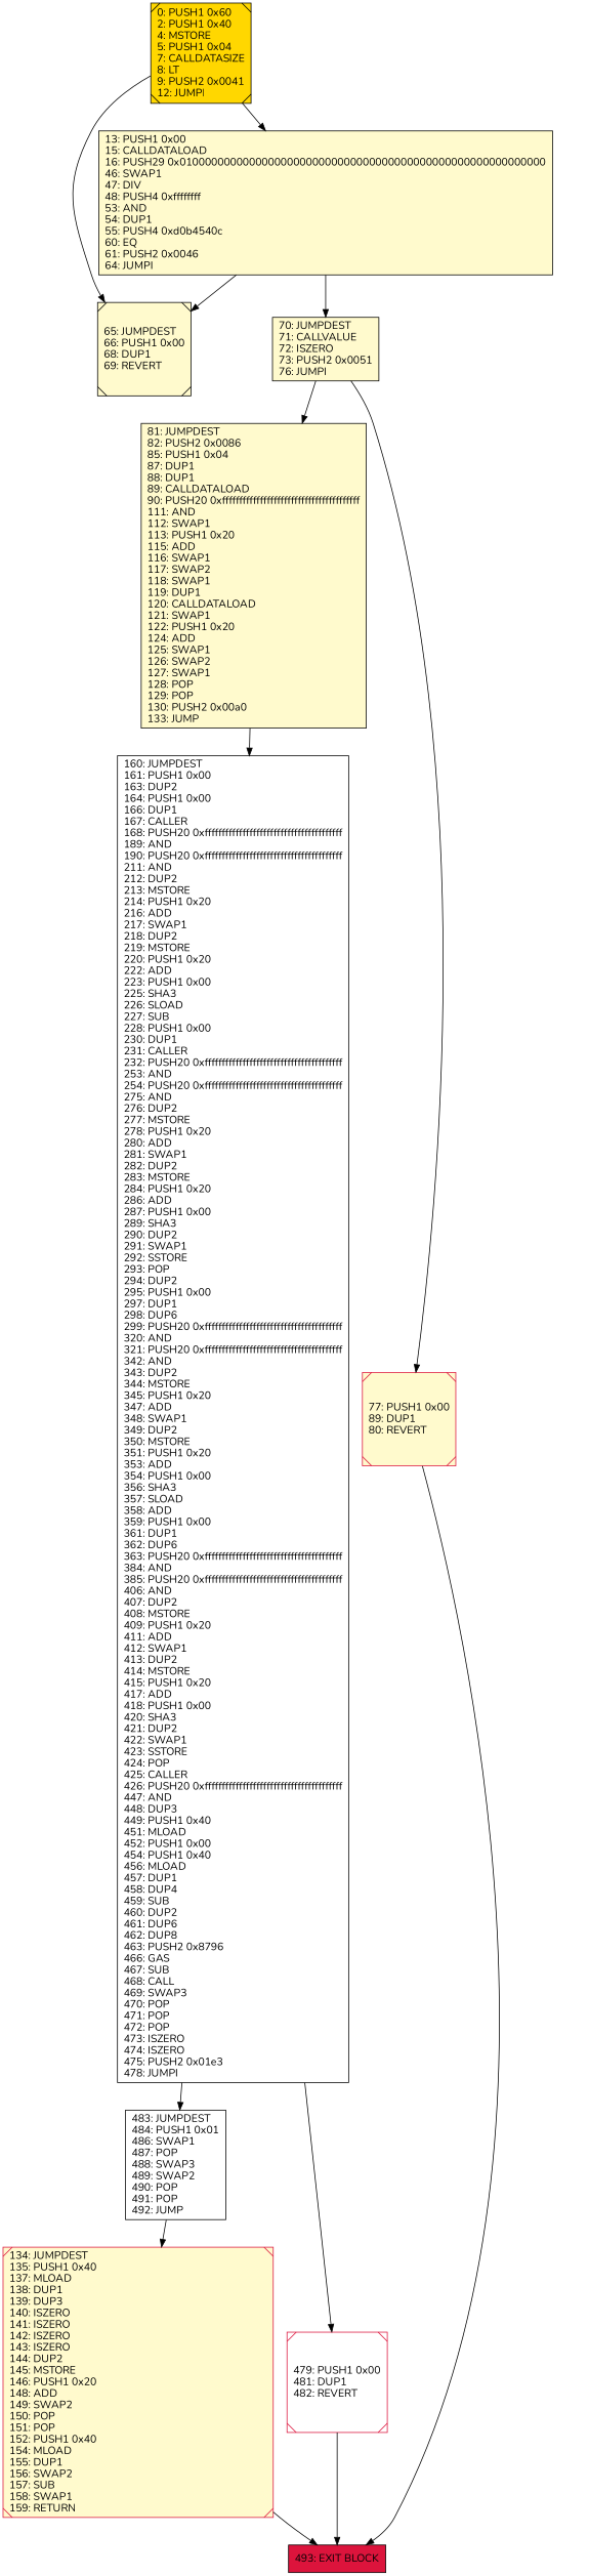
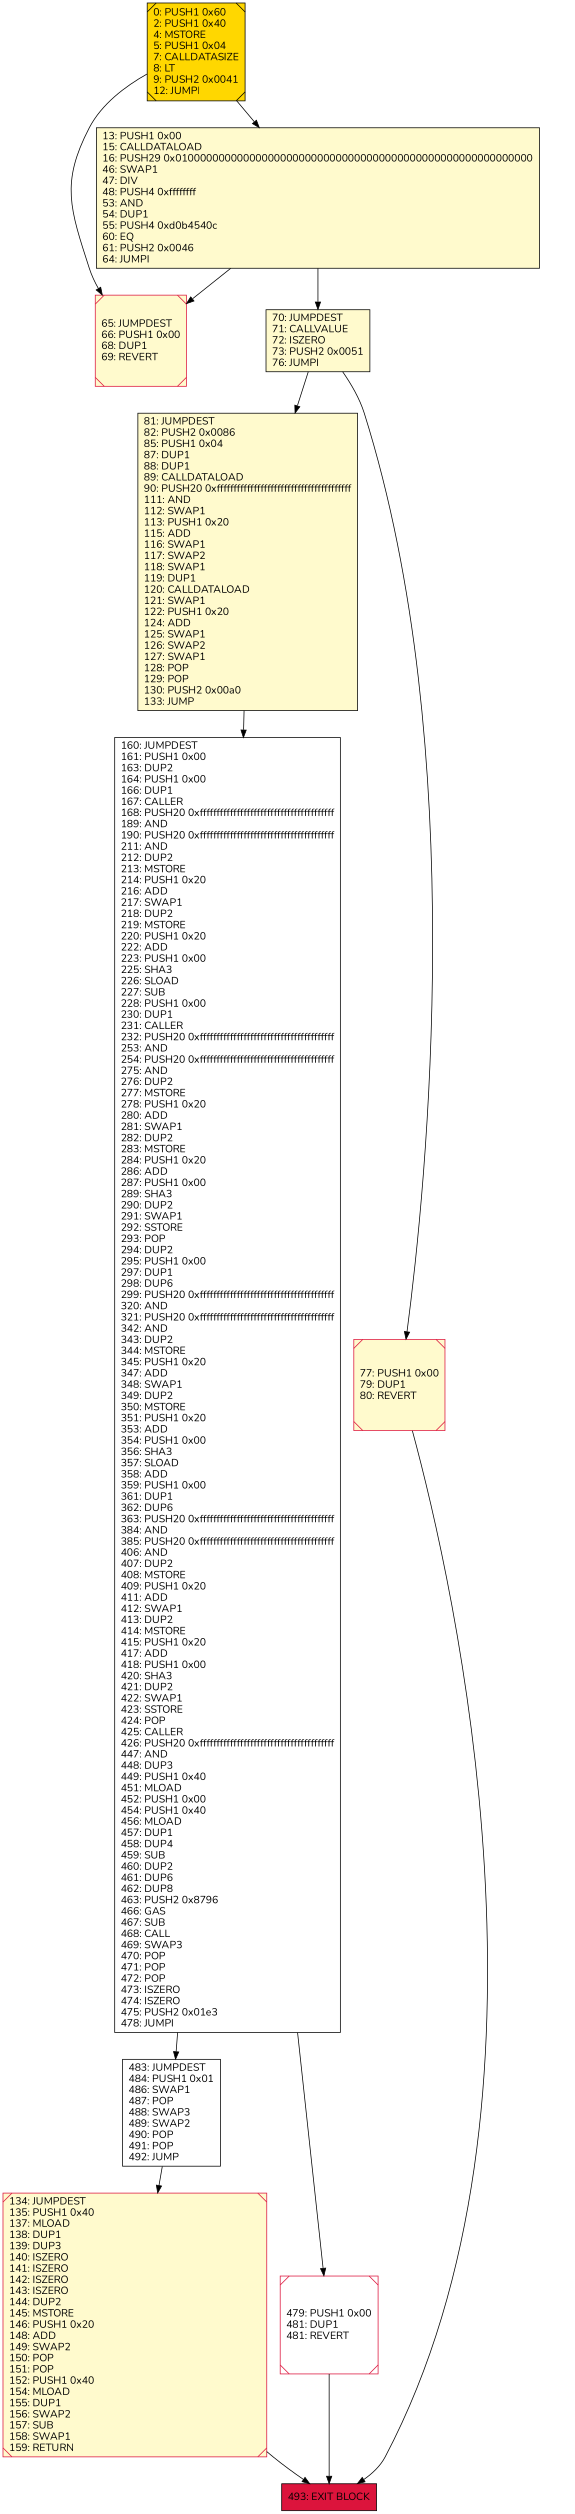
  digraph {
    fontname=Nunito
    rankdir=UD
    node [color=black fillcolor=lemonchiffon fontcolor=black fontname=Nunito shape=box style=filled]
    edge [fontname=Nunito]
    n1 [fillcolor=white label="160: JUMPDEST\l161: PUSH1 0x00\l163: DUP2\l164: PUSH1 0x00\l166: DUP1\l167: CALLER\l168: PUSH20 0xffffffffffffffffffffffffffffffffffffffff\l189: AND\l190: PUSH20 0xffffffffffffffffffffffffffffffffffffffff\l211: AND\l212: DUP2\l213: MSTORE\l214: PUSH1 0x20\l216: ADD\l217: SWAP1\l218: DUP2\l219: MSTORE\l220: PUSH1 0x20\l222: ADD\l223: PUSH1 0x00\l225: SHA3\l226: SLOAD\l227: SUB\l228: PUSH1 0x00\l230: DUP1\l231: CALLER\l232: PUSH20 0xffffffffffffffffffffffffffffffffffffffff\l253: AND\l254: PUSH20 0xffffffffffffffffffffffffffffffffffffffff\l275: AND\l276: DUP2\l277: MSTORE\l278: PUSH1 0x20\l280: ADD\l281: SWAP1\l282: DUP2\l283: MSTORE\l284: PUSH1 0x20\l286: ADD\l287: PUSH1 0x00\l289: SHA3\l290: DUP2\l291: SWAP1\l292: SSTORE\l293: POP\l294: DUP2\l295: PUSH1 0x00\l297: DUP1\l298: DUP6\l299: PUSH20 0xffffffffffffffffffffffffffffffffffffffff\l320: AND\l321: PUSH20 0xffffffffffffffffffffffffffffffffffffffff\l342: AND\l343: DUP2\l344: MSTORE\l345: PUSH1 0x20\l347: ADD\l348: SWAP1\l349: DUP2\l350: MSTORE\l351: PUSH1 0x20\l353: ADD\l354: PUSH1 0x00\l356: SHA3\l357: SLOAD\l358: ADD\l359: PUSH1 0x00\l361: DUP1\l362: DUP6\l363: PUSH20 0xffffffffffffffffffffffffffffffffffffffff\l384: AND\l385: PUSH20 0xffffffffffffffffffffffffffffffffffffffff\l406: AND\l407: DUP2\l408: MSTORE\l409: PUSH1 0x20\l411: ADD\l412: SWAP1\l413: DUP2\l414: MSTORE\l415: PUSH1 0x20\l417: ADD\l418: PUSH1 0x00\l420: SHA3\l421: DUP2\l422: SWAP1\l423: SSTORE\l424: POP\l425: CALLER\l426: PUSH20 0xffffffffffffffffffffffffffffffffffffffff\l447: AND\l448: DUP3\l449: PUSH1 0x40\l451: MLOAD\l452: PUSH1 0x00\l454: PUSH1 0x40\l456: MLOAD\l457: DUP1\l458: DUP4\l459: SUB\l460: DUP2\l461: DUP6\l462: DUP8\l463: PUSH2 0x8796\l466: GAS\l467: SUB\l468: CALL\l469: SWAP3\l470: POP\l471: POP\l472: POP\l473: ISZERO\l474: ISZERO\l475: PUSH2 0x01e3\l478: JUMPI\l"]
    n2 [fillcolor=white label="483: JUMPDEST\l484: PUSH1 0x01\l486: SWAP1\l487: POP\l488: SWAP3\l489: SWAP2\l490: POP\l491: POP\l492: JUMP\l"]
-   n3 [color=crimson fillcolor=white label="479: PUSH1 0x00\l481: DUP1\l482: REVERT\l" shape=Msquare]
+   n3 [color=crimson fillcolor=white label="479: PUSH1 0x00\l481: DUP1\l481: REVERT\l" shape=Msquare]
    n4 [color=crimson label="134: JUMPDEST\l135: PUSH1 0x40\l137: MLOAD\l138: DUP1\l139: DUP3\l140: ISZERO\l141: ISZERO\l142: ISZERO\l143: ISZERO\l144: DUP2\l145: MSTORE\l146: PUSH1 0x20\l148: ADD\l149: SWAP2\l150: POP\l151: POP\l152: PUSH1 0x40\l154: MLOAD\l155: DUP1\l156: SWAP2\l157: SUB\l158: SWAP1\l159: RETURN\l" shape=Msquare]
    n5 [fillcolor=crimson label="493: EXIT BLOCK\l"]
-   n6 [label="65: JUMPDEST\l66: PUSH1 0x00\l68: DUP1\l69: REVERT\l" shape=Msquare]
+   n6 [color=crimson label="65: JUMPDEST\l66: PUSH1 0x00\l68: DUP1\l69: REVERT\l" shape=Msquare]
    n7 [label="81: JUMPDEST\l82: PUSH2 0x0086\l85: PUSH1 0x04\l87: DUP1\l88: DUP1\l89: CALLDATALOAD\l90: PUSH20 0xffffffffffffffffffffffffffffffffffffffff\l111: AND\l112: SWAP1\l113: PUSH1 0x20\l115: ADD\l116: SWAP1\l117: SWAP2\l118: SWAP1\l119: DUP1\l120: CALLDATALOAD\l121: SWAP1\l122: PUSH1 0x20\l124: ADD\l125: SWAP1\l126: SWAP2\l127: SWAP1\l128: POP\l129: POP\l130: PUSH2 0x00a0\l133: JUMP\l"]
    n8 [fillcolor=gold label="0: PUSH1 0x60\l2: PUSH1 0x40\l4: MSTORE\l5: PUSH1 0x04\l7: CALLDATASIZE\l8: LT\l9: PUSH2 0x0041\l12: JUMPI\l" shape=Msquare]
    n9 [label="13: PUSH1 0x00\l15: CALLDATALOAD\l16: PUSH29 0x0100000000000000000000000000000000000000000000000000000000\l46: SWAP1\l47: DIV\l48: PUSH4 0xffffffff\l53: AND\l54: DUP1\l55: PUSH4 0xd0b4540c\l60: EQ\l61: PUSH2 0x0046\l64: JUMPI\l"]
    n10 [label="70: JUMPDEST\l71: CALLVALUE\l72: ISZERO\l73: PUSH2 0x0051\l76: JUMPI\l"]
-   n11 [color=crimson label="77: PUSH1 0x00\l89: DUP1\l80: REVERT\l" shape=Msquare]
+   n11 [color=crimson label="77: PUSH1 0x00\l79: DUP1\l80: REVERT\l" shape=Msquare]
    n1 -> n2
    n1 -> n3
    n2 -> n4
    n3 -> n5
    n4 -> n5
    n7 -> n1
    n8 -> n6
    n8 -> n9
    n9 -> n6
    n9 -> n10
    n10 -> n7
    n10 -> n11
    n11 -> n5
  }
